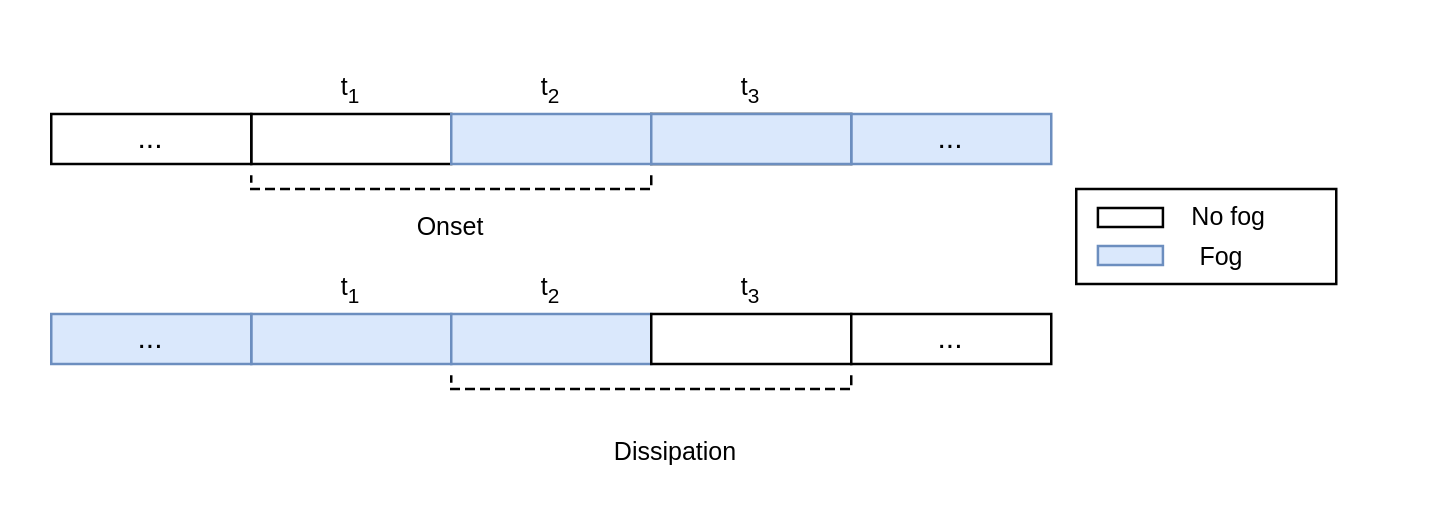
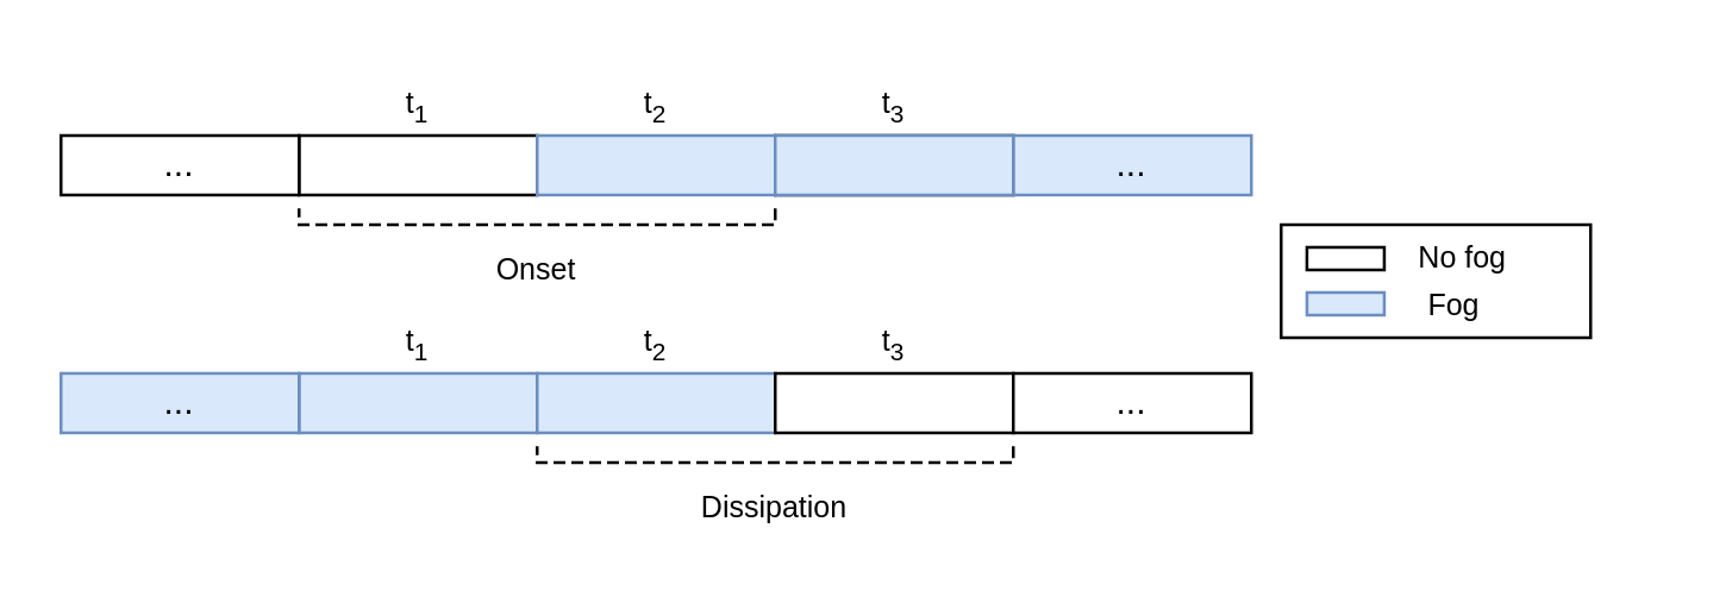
  <mxCell id="0" />
  <mxCell id="1" parent="0" />
  <mxCell id="2" value="" style="rounded=0;whiteSpace=wrap;html=1;fillColor=#dae8fc;strokeColor=#6c8ebf;" vertex="1" parent="1"><mxGeometry x="100" y="125" width="80" height="20" as="geometry" /></mxCell>
  <mxCell id="3" value="" style="rounded=0;whiteSpace=wrap;html=1;fillColor=#dae8fc;strokeColor=#6c8ebf;" vertex="1" parent="1"><mxGeometry x="180" y="125" width="80" height="20" as="geometry" /></mxCell>
  <mxCell id="4" value="" style="rounded=0;whiteSpace=wrap;html=1;" vertex="1" parent="1"><mxGeometry x="260" y="125" width="80" height="20" as="geometry" /></mxCell>
  <mxCell id="5" value="..." style="rounded=0;whiteSpace=wrap;html=1;fillColor=#dae8fc;strokeColor=#6c8ebf;" vertex="1" parent="1"><mxGeometry x="20" y="125" width="80" height="20" as="geometry" /></mxCell>
  <mxCell id="6" value="..." style="rounded=0;whiteSpace=wrap;html=1;" vertex="1" parent="1"><mxGeometry x="340" y="125" width="80" height="20" as="geometry" /></mxCell>
  <mxCell id="7" value="" style="shape=partialRectangle;whiteSpace=wrap;html=1;bottom=1;right=1;left=1;top=0;fillColor=none;routingCenterX=-0.5;dashed=1;" vertex="1" parent="1"><mxGeometry x="180" y="150" width="160" height="5" as="geometry" /></mxCell>
- <mxCell id="8" value="Dissipation" style="text;html=1;strokeColor=none;fillColor=none;align=center;verticalAlign=middle;whiteSpace=wrap;rounded=0;fontSize=10;" vertex="1" parent="1"><mxGeometry x="225" y="165" width="90" height="30" as="geometry" /></mxCell>
+ <mxCell id="8" value="Dissipation" style="text;html=1;strokeColor=none;fillColor=none;align=center;verticalAlign=middle;whiteSpace=wrap;rounded=0;fontSize=10;" vertex="1" parent="1"><mxGeometry x="215" y="155" width="90" height="30" as="geometry" /></mxCell>
  <mxCell id="9" value="" style="group" connectable="0" vertex="1" parent="1"><mxGeometry x="430" y="75" width="130" height="38" as="geometry" /></mxCell>
  <mxCell id="10" value="" style="rounded=0;whiteSpace=wrap;html=1;movable=1;resizable=1;rotatable=1;deletable=1;editable=1;locked=0;connectable=1;" vertex="1" parent="9"><mxGeometry width="104" height="38" as="geometry" /></mxCell>
  <mxCell id="11" value="" style="rounded=0;whiteSpace=wrap;html=1;movable=1;resizable=1;rotatable=1;deletable=1;editable=1;locked=0;connectable=1;" vertex="1" parent="9"><mxGeometry x="8.667" y="7.6" width="26" height="7.6" as="geometry" /></mxCell>
  <mxCell id="12" value="&lt;font style=&quot;font-size: 10px;&quot;&gt;No fog&lt;/font&gt;" style="text;html=1;strokeColor=none;fillColor=none;align=right;verticalAlign=middle;whiteSpace=wrap;rounded=0;labelPosition=left;verticalLabelPosition=middle;movable=1;resizable=1;rotatable=1;deletable=1;editable=1;locked=0;connectable=1;" vertex="1" parent="9"><mxGeometry x="78" width="52" height="22.8" as="geometry" /></mxCell>
  <mxCell id="13" value="&lt;font style=&quot;font-size: 10px;&quot;&gt;Fog&lt;/font&gt;" style="text;html=1;strokeColor=none;fillColor=none;align=right;verticalAlign=middle;whiteSpace=wrap;rounded=0;labelPosition=left;verticalLabelPosition=middle;movable=1;resizable=1;rotatable=1;deletable=1;editable=1;locked=0;connectable=1;" vertex="1" parent="9"><mxGeometry x="69.333" y="15.2" width="52" height="22.8" as="geometry" /></mxCell>
  <mxCell id="14" value="" style="rounded=0;whiteSpace=wrap;html=1;fillColor=#dae8fc;strokeColor=#6c8ebf;movable=1;resizable=1;rotatable=1;deletable=1;editable=1;locked=0;connectable=1;" vertex="1" parent="9"><mxGeometry x="8.667" y="22.8" width="26" height="7.6" as="geometry" /></mxCell>
  <mxCell id="15" value="t&lt;sub&gt;1&lt;/sub&gt;" style="text;html=1;strokeColor=none;fillColor=none;align=center;verticalAlign=middle;whiteSpace=wrap;rounded=0;fontSize=10;" vertex="1" parent="1"><mxGeometry x="110" y="100" width="60" height="30" as="geometry" /></mxCell>
  <mxCell id="16" value="t&lt;span style=&quot;font-size: 10px;&quot;&gt;&lt;sub&gt;2&lt;/sub&gt;&lt;/span&gt;" style="text;html=1;strokeColor=none;fillColor=none;align=center;verticalAlign=middle;whiteSpace=wrap;rounded=0;fontSize=10;" vertex="1" parent="1"><mxGeometry x="190" y="100" width="60" height="30" as="geometry" /></mxCell>
  <mxCell id="17" value="t&lt;sub&gt;3&lt;/sub&gt;" style="text;html=1;strokeColor=none;fillColor=none;align=center;verticalAlign=middle;whiteSpace=wrap;rounded=0;fontSize=10;" vertex="1" parent="1"><mxGeometry x="270" y="100" width="60" height="30" as="geometry" /></mxCell>
  <mxCell id="18" value="" style="rounded=0;whiteSpace=wrap;html=1;" vertex="1" parent="1"><mxGeometry x="100" y="45" width="80" height="20" as="geometry" /></mxCell>
  <mxCell id="19" value="" style="rounded=0;whiteSpace=wrap;html=1;fillColor=#dae8fc;strokeColor=#6c8ebf;" vertex="1" parent="1"><mxGeometry x="180" y="45" width="80" height="20" as="geometry" /></mxCell>
  <mxCell id="20" value="" style="rounded=0;whiteSpace=wrap;html=1;" vertex="1" parent="1"><mxGeometry x="260" y="45" width="80" height="20" as="geometry" /></mxCell>
  <mxCell id="21" value="..." style="rounded=0;whiteSpace=wrap;html=1;" vertex="1" parent="1"><mxGeometry x="20" y="45" width="80" height="20" as="geometry" /></mxCell>
  <mxCell id="22" value="..." style="rounded=0;whiteSpace=wrap;html=1;fillColor=#dae8fc;strokeColor=#6c8ebf;" vertex="1" parent="1"><mxGeometry x="340" y="45" width="80" height="20" as="geometry" /></mxCell>
  <mxCell id="23" value="t&lt;sub&gt;1&lt;/sub&gt;" style="text;html=1;strokeColor=none;fillColor=none;align=center;verticalAlign=middle;whiteSpace=wrap;rounded=0;fontSize=10;" vertex="1" parent="1"><mxGeometry x="110" y="20" width="60" height="30" as="geometry" /></mxCell>
  <mxCell id="24" value="t&lt;span style=&quot;font-size: 10px;&quot;&gt;&lt;sub&gt;2&lt;/sub&gt;&lt;/span&gt;" style="text;html=1;strokeColor=none;fillColor=none;align=center;verticalAlign=middle;whiteSpace=wrap;rounded=0;fontSize=10;" vertex="1" parent="1"><mxGeometry x="190" y="20" width="60" height="30" as="geometry" /></mxCell>
  <mxCell id="25" value="t&lt;sub&gt;3&lt;/sub&gt;" style="text;html=1;strokeColor=none;fillColor=none;align=center;verticalAlign=middle;whiteSpace=wrap;rounded=0;fontSize=10;" vertex="1" parent="1"><mxGeometry x="270" y="20" width="60" height="30" as="geometry" /></mxCell>
  <mxCell id="26" value="" style="rounded=0;whiteSpace=wrap;html=1;fillColor=#dae8fc;strokeColor=#6c8ebf;" vertex="1" parent="1"><mxGeometry x="260" y="45" width="80" height="20" as="geometry" /></mxCell>
  <mxCell id="27" value="" style="shape=partialRectangle;whiteSpace=wrap;html=1;bottom=1;right=1;left=1;top=0;fillColor=none;routingCenterX=-0.5;dashed=1;" vertex="1" parent="1"><mxGeometry x="100" y="70" width="160" height="5" as="geometry" /></mxCell>
  <mxCell id="28" value="Onset" style="text;html=1;strokeColor=none;fillColor=none;align=center;verticalAlign=middle;whiteSpace=wrap;rounded=0;fontSize=10;" vertex="1" parent="1"><mxGeometry x="135" y="75" width="90" height="30" as="geometry" /></mxCell>
